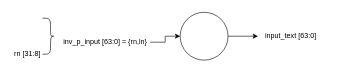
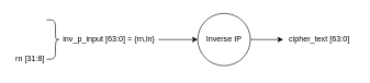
  <mxCell id="0" />
  <mxCell id="1" parent="0" />
  <mxCell id="2" style="edgeStyle=orthogonalEdgeStyle;rounded=0;orthogonalLoop=1;jettySize=auto;html=1;exitX=1;exitY=0.5;exitDx=0;exitDy=0;entryX=0;entryY=0.5;entryDx=0;entryDy=0;" edge="1" parent="1" source="3" target="7"><mxGeometry relative="1" as="geometry" /></mxCell>
  <mxCell id="3" value="" style="ellipse;whiteSpace=wrap;html=1;aspect=fixed;" vertex="1" parent="1"><mxGeometry x="300" y="20" width="80" height="80" as="geometry" /></mxCell>
+ <mxCell id="4" value="Inverse IP" style="text;html=1;align=center;verticalAlign=middle;whiteSpace=wrap;rounded=0;" vertex="1" parent="1"><mxGeometry x="310" y="45" width="60" height="30" as="geometry" /></mxCell>
  <mxCell id="5" style="edgeStyle=orthogonalEdgeStyle;rounded=0;orthogonalLoop=1;jettySize=auto;html=1;exitX=1;exitY=0.5;exitDx=0;exitDy=0;entryX=0;entryY=0.5;entryDx=0;entryDy=0;" edge="1" parent="1" source="6" target="3"><mxGeometry relative="1" as="geometry" /></mxCell>
- <mxCell id="6" value="inv_p_input [63:0] = {rn,ln}" style="text;html=1;align=center;verticalAlign=middle;whiteSpace=wrap;rounded=0;" vertex="1" parent="1"><mxGeometry x="100" y="55" width="150" height="30" as="geometry" /></mxCell>
- <mxCell id="7" value="input_text [63:0]" style="text;html=1;align=center;verticalAlign=middle;whiteSpace=wrap;rounded=0;" vertex="1" parent="1"><mxGeometry x="430" y="45" width="110" height="30" as="geometry" /></mxCell>
+ <mxCell id="6" value="inv_p_input [63:0] = {rn,ln}" style="text;html=1;align=center;verticalAlign=middle;whiteSpace=wrap;rounded=0;" vertex="1" parent="1"><mxGeometry x="90" y="45" width="150" height="30" as="geometry" /></mxCell>
+ <mxCell id="7" value="cipher_text [63:0]" style="text;html=1;align=center;verticalAlign=middle;whiteSpace=wrap;rounded=0;" vertex="1" parent="1"><mxGeometry x="430" y="45" width="110" height="30" as="geometry" /></mxCell>
  <mxCell id="8" value="" style="shape=curlyBracket;whiteSpace=wrap;html=1;rounded=1;labelPosition=left;verticalLabelPosition=middle;align=right;verticalAlign=middle;size=0.333;rotation=-180;" vertex="1" parent="1"><mxGeometry x="70" y="30" width="20" height="60" as="geometry" /></mxCell>
  <mxCell id="9" value="rn [31:8]" style="text;html=1;align=center;verticalAlign=middle;whiteSpace=wrap;rounded=0;" vertex="1" parent="1"><mxGeometry x="20" y="75" width="50" height="30" as="geometry" /></mxCell>
